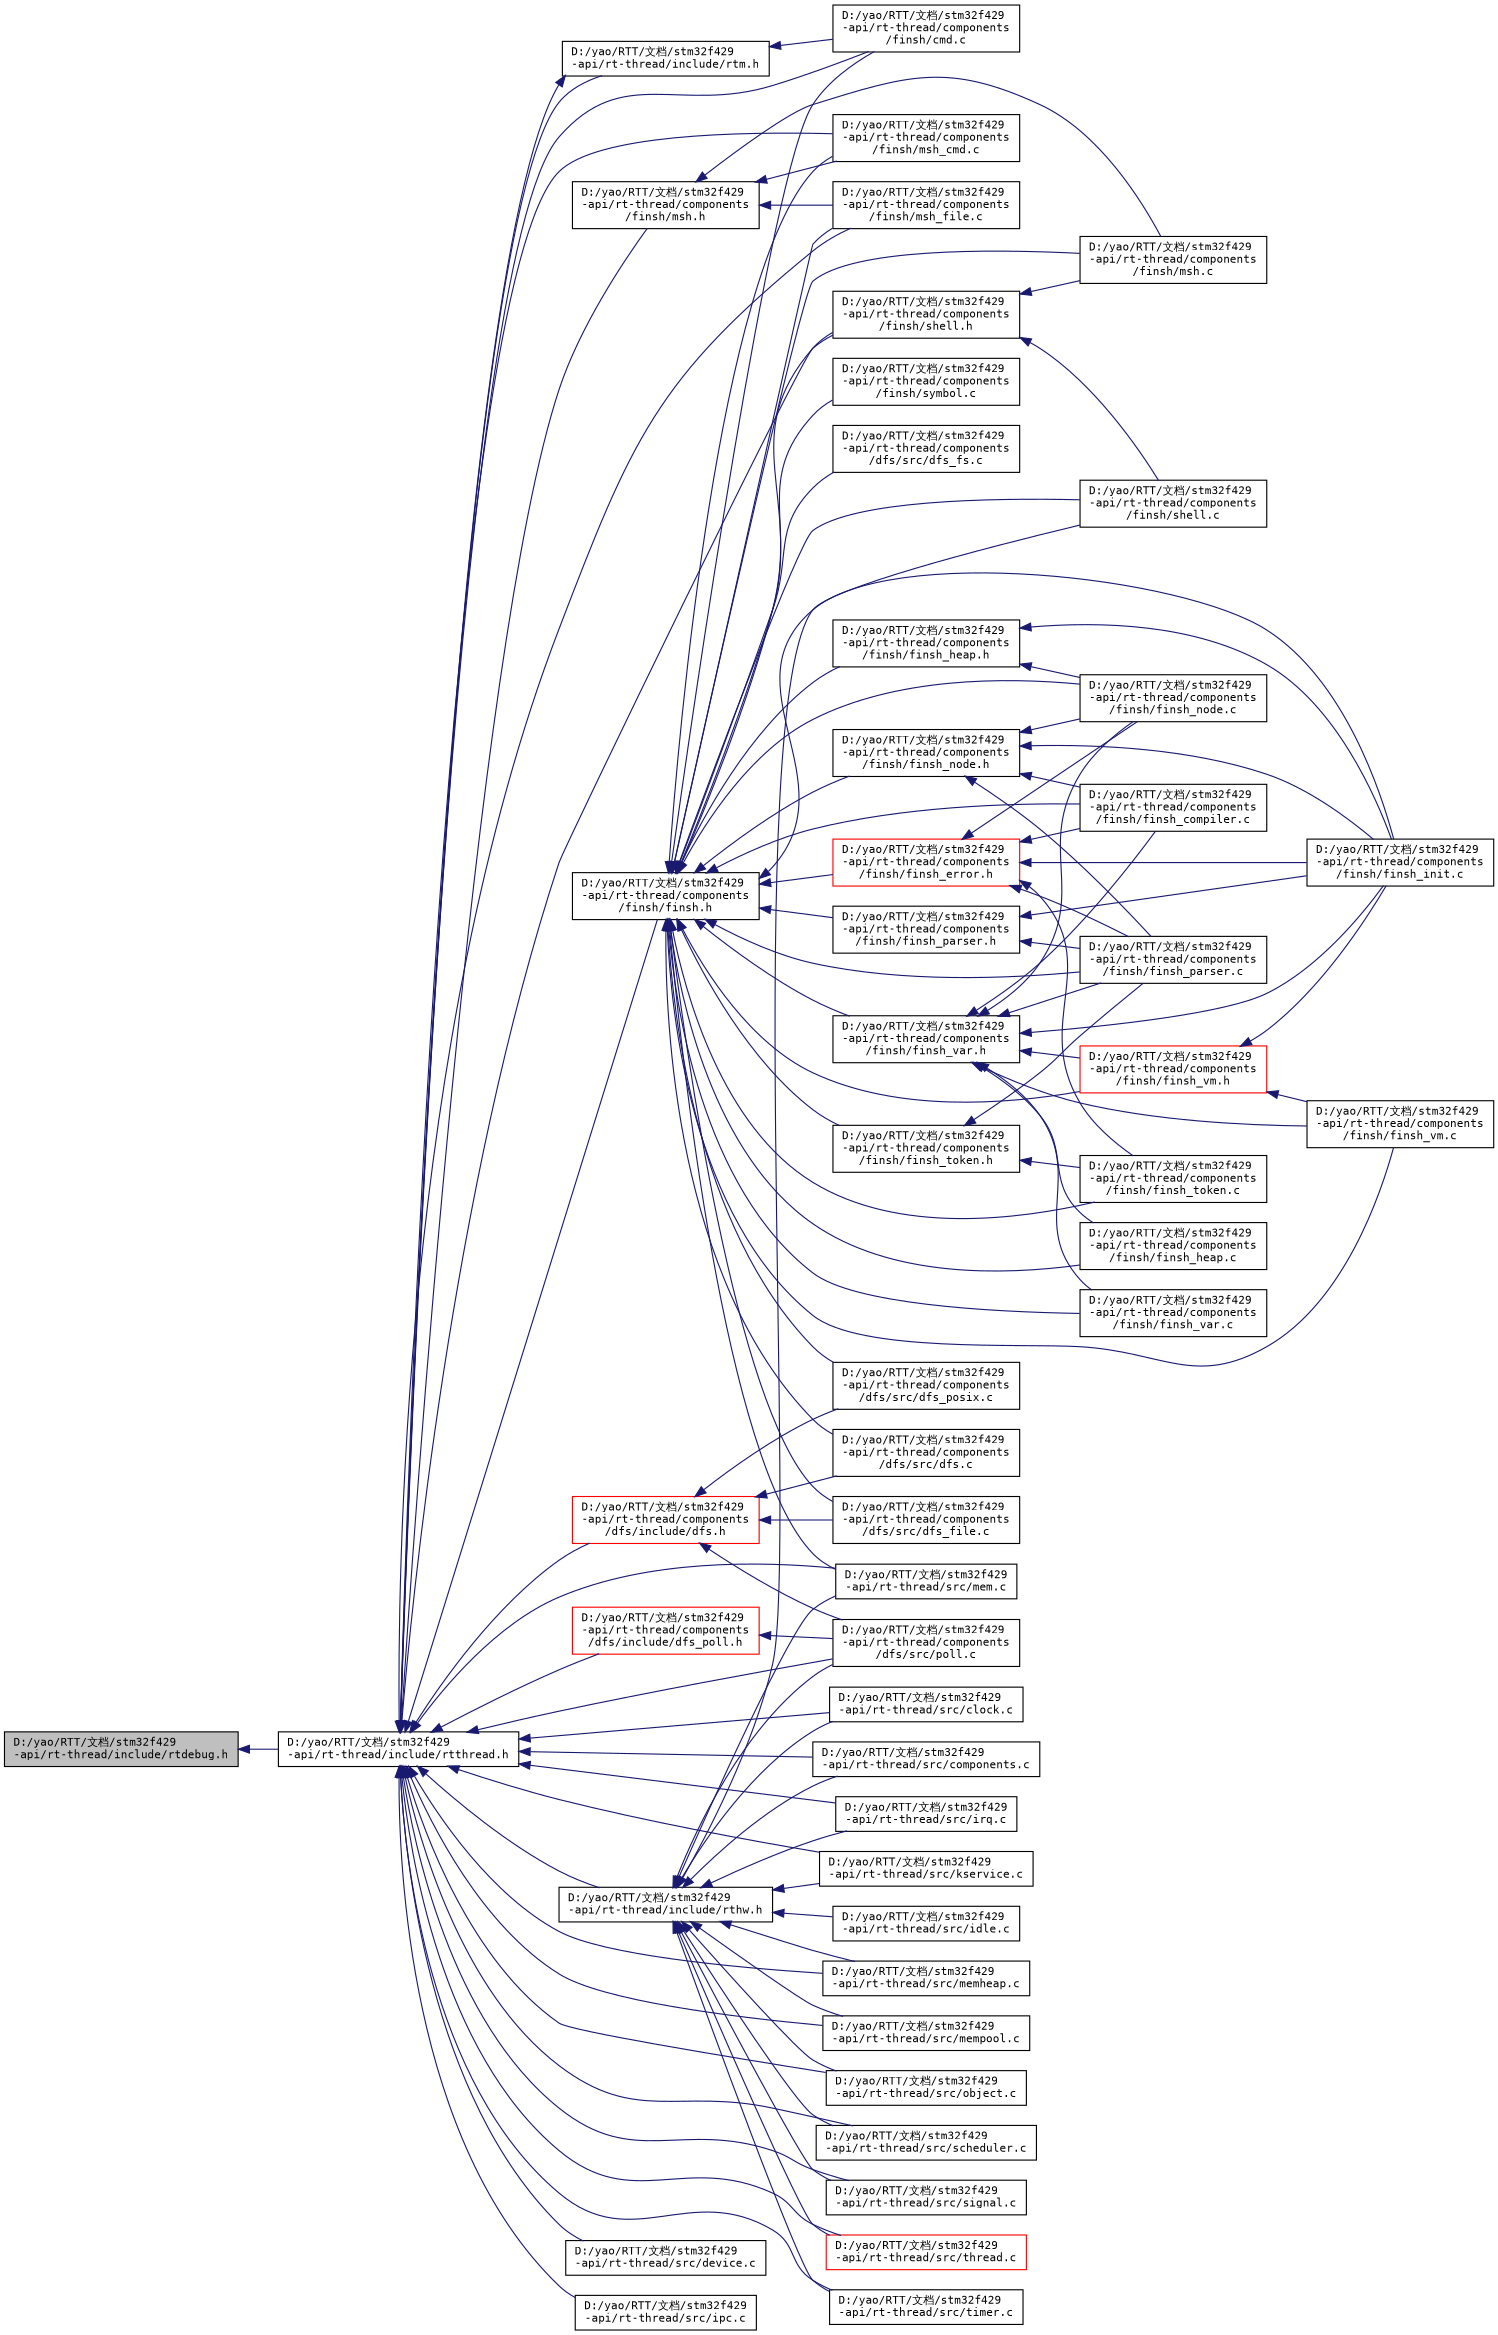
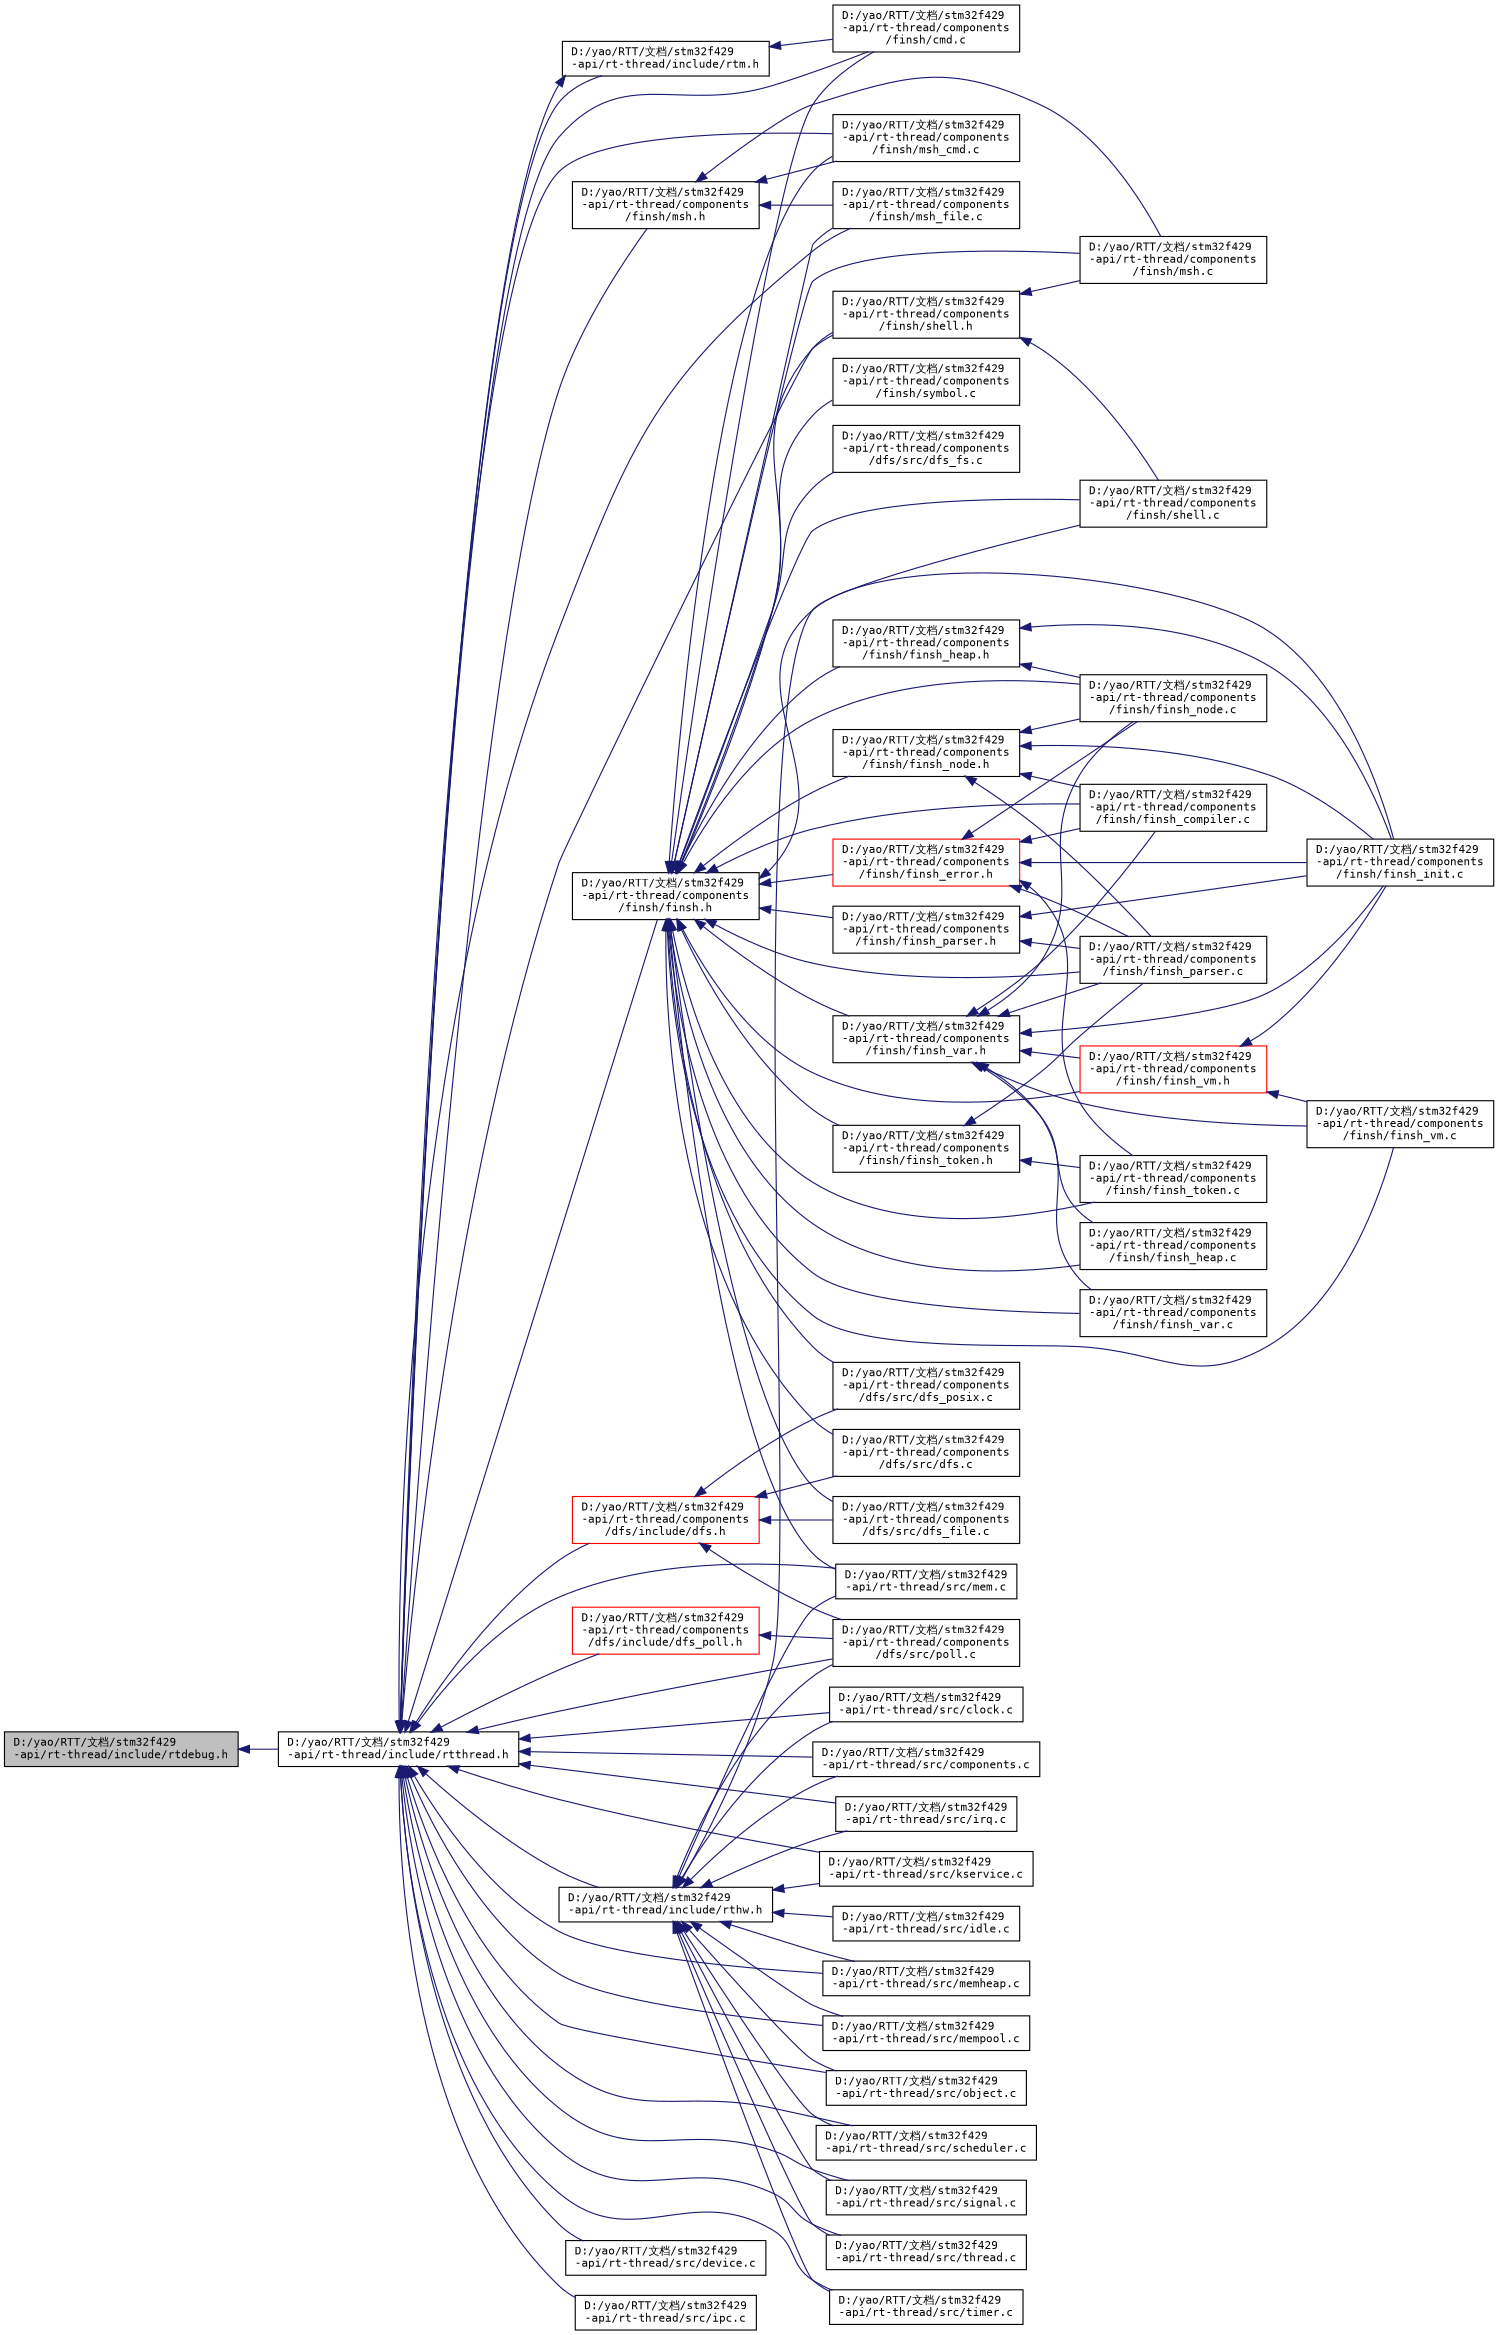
  digraph {
    fontname="DejaVu Sans Mono"
    rankdir=LR
    node [color=black fillcolor=white fontname="DejaVu Sans Mono" fontsize=10 shape=record style=filled]
    edge [color=midnightblue dir=back fontname="DejaVu Sans Mono" fontsize=10 labelfontname="FreeSans.ttf" labelfontsize=10 style=solid]
    n1 [fillcolor=grey75 fontcolor=black height=0.2 label="D:/yao/RTT/文档/stm32f429\l-api/rt-thread/include/rtdebug.h" width=0.4]
    n2 [height=0.2 label="D:/yao/RTT/文档/stm32f429\l-api/rt-thread/include/rtthread.h" width=0.4]
    n3 [height=0.2 label="D:/yao/RTT/文档/stm32f429\l-api/rt-thread/src/clock.c" width=0.4]
    n4 [height=0.2 label="D:/yao/RTT/文档/stm32f429\l-api/rt-thread/src/components.c" width=0.4]
    n5 [height=0.2 label="D:/yao/RTT/文档/stm32f429\l-api/rt-thread/src/device.c" width=0.4]
    n6 [height=0.2 label="D:/yao/RTT/文档/stm32f429\l-api/rt-thread/src/ipc.c" width=0.4]
    n7 [height=0.2 label="D:/yao/RTT/文档/stm32f429\l-api/rt-thread/src/irq.c" width=0.4]
    n8 [height=0.2 label="D:/yao/RTT/文档/stm32f429\l-api/rt-thread/src/kservice.c" width=0.4]
    n9 [height=0.2 label="D:/yao/RTT/文档/stm32f429\l-api/rt-thread/src/mem.c" width=0.4]
    n10 [height=0.2 label="D:/yao/RTT/文档/stm32f429\l-api/rt-thread/src/memheap.c" width=0.4]
    n11 [height=0.2 label="D:/yao/RTT/文档/stm32f429\l-api/rt-thread/src/mempool.c" width=0.4]
    n12 [height=0.2 label="D:/yao/RTT/文档/stm32f429\l-api/rt-thread/src/object.c" width=0.4]
    n13 [height=0.2 label="D:/yao/RTT/文档/stm32f429\l-api/rt-thread/src/scheduler.c" width=0.4]
    n14 [height=0.2 label="D:/yao/RTT/文档/stm32f429\l-api/rt-thread/src/signal.c" width=0.4]
-   n15 [color=red height=0.2 label="D:/yao/RTT/文档/stm32f429\l-api/rt-thread/src/thread.c" width=0.4]
+   n15 [height=0.2 label="D:/yao/RTT/文档/stm32f429\l-api/rt-thread/src/thread.c" width=0.4]
    n16 [height=0.2 label="D:/yao/RTT/文档/stm32f429\l-api/rt-thread/src/timer.c" width=0.4]
    n17 [height=0.2 label="D:/yao/RTT/文档/stm32f429\l-api/rt-thread/include/rthw.h" width=0.4]
    n18 [height=0.2 label="D:/yao/RTT/文档/stm32f429\l-api/rt-thread/components\l/dfs/src/poll.c" width=0.4]
    n19 [height=0.2 label="D:/yao/RTT/文档/stm32f429\l-api/rt-thread/include/rtm.h" width=0.4]
    n20 [height=0.2 label="D:/yao/RTT/文档/stm32f429\l-api/rt-thread/components\l/finsh/cmd.c" width=0.4]
    n21 [height=0.2 label="D:/yao/RTT/文档/stm32f429\l-api/rt-thread/components\l/finsh/finsh.h" width=0.4]
    n22 [height=0.2 label="D:/yao/RTT/文档/stm32f429\l-api/rt-thread/components\l/finsh/msh_cmd.c" width=0.4]
    n23 [height=0.2 label="D:/yao/RTT/文档/stm32f429\l-api/rt-thread/components\l/finsh/msh_file.c" width=0.4]
    n24 [height=0.2 label="D:/yao/RTT/文档/stm32f429\l-api/rt-thread/components\l/finsh/shell.h" width=0.4]
    n25 [height=0.2 label="D:/yao/RTT/文档/stm32f429\l-api/rt-thread/components\l/finsh/msh.h" width=0.4]
    n26 [color=red height=0.2 label="D:/yao/RTT/文档/stm32f429\l-api/rt-thread/components\l/dfs/include/dfs.h" width=0.4]
    n27 [color=red height=0.2 label="D:/yao/RTT/文档/stm32f429\l-api/rt-thread/components\l/dfs/include/dfs_poll.h" width=0.4]
    n28 [height=0.2 label="D:/yao/RTT/文档/stm32f429\l-api/rt-thread/src/idle.c" width=0.4]
    n29 [height=0.2 label="D:/yao/RTT/文档/stm32f429\l-api/rt-thread/components\l/finsh/shell.c" width=0.4]
    n30 [height=0.2 label="D:/yao/RTT/文档/stm32f429\l-api/rt-thread/components\l/finsh/finsh_compiler.c" width=0.4]
    n31 [height=0.2 label="D:/yao/RTT/文档/stm32f429\l-api/rt-thread/components\l/finsh/finsh_node.h" width=0.4]
    n32 [height=0.2 label="D:/yao/RTT/文档/stm32f429\l-api/rt-thread/components\l/finsh/finsh_init.c" width=0.4]
    n33 [height=0.2 label="D:/yao/RTT/文档/stm32f429\l-api/rt-thread/components\l/finsh/finsh_node.c" width=0.4]
    n34 [height=0.2 label="D:/yao/RTT/文档/stm32f429\l-api/rt-thread/components\l/finsh/finsh_parser.c" width=0.4]
    n35 [color=red height=0.2 label="D:/yao/RTT/文档/stm32f429\l-api/rt-thread/components\l/finsh/finsh_error.h" width=0.4]
    n36 [height=0.2 label="D:/yao/RTT/文档/stm32f429\l-api/rt-thread/components\l/finsh/finsh_token.c" width=0.4]
    n37 [height=0.2 label="D:/yao/RTT/文档/stm32f429\l-api/rt-thread/components\l/finsh/finsh_var.h" width=0.4]
    n38 [color=red height=0.2 label="D:/yao/RTT/文档/stm32f429\l-api/rt-thread/components\l/finsh/finsh_vm.h" width=0.4]
    n39 [height=0.2 label="D:/yao/RTT/文档/stm32f429\l-api/rt-thread/components\l/finsh/finsh_vm.c" width=0.4]
    n40 [height=0.2 label="D:/yao/RTT/文档/stm32f429\l-api/rt-thread/components\l/finsh/finsh_heap.c" width=0.4]
    n41 [height=0.2 label="D:/yao/RTT/文档/stm32f429\l-api/rt-thread/components\l/finsh/finsh_var.c" width=0.4]
    n42 [height=0.2 label="D:/yao/RTT/文档/stm32f429\l-api/rt-thread/components\l/finsh/finsh_heap.h" width=0.4]
    n43 [height=0.2 label="D:/yao/RTT/文档/stm32f429\l-api/rt-thread/components\l/finsh/finsh_parser.h" width=0.4]
    n44 [height=0.2 label="D:/yao/RTT/文档/stm32f429\l-api/rt-thread/components\l/finsh/finsh_token.h" width=0.4]
    n45 [height=0.2 label="D:/yao/RTT/文档/stm32f429\l-api/rt-thread/components\l/finsh/msh.c" width=0.4]
    n46 [height=0.2 label="D:/yao/RTT/文档/stm32f429\l-api/rt-thread/components\l/finsh/symbol.c" width=0.4]
    n47 [height=0.2 label="D:/yao/RTT/文档/stm32f429\l-api/rt-thread/components\l/dfs/src/dfs.c" width=0.4]
    n48 [height=0.2 label="D:/yao/RTT/文档/stm32f429\l-api/rt-thread/components\l/dfs/src/dfs_file.c" width=0.4]
    n49 [height=0.2 label="D:/yao/RTT/文档/stm32f429\l-api/rt-thread/components\l/dfs/src/dfs_fs.c" width=0.4]
    n50 [height=0.2 label="D:/yao/RTT/文档/stm32f429\l-api/rt-thread/components\l/dfs/src/dfs_posix.c" width=0.4]
    n1 -> n2
    n2 -> n3
    n2 -> n4
    n2 -> n5
    n2 -> n6
    n2 -> n7
    n2 -> n8
    n2 -> n9
    n2 -> n10
    n2 -> n11
    n2 -> n12
    n2 -> n13
    n2 -> n14
    n2 -> n15
    n2 -> n16
    n2 -> n17
    n2 -> n18
    n2 -> n19
    n2 -> n20
    n2 -> n21
    n2 -> n22
    n2 -> n23
    n2 -> n24
    n2 -> n25
    n2 -> n26
    n2 -> n27
    n17 -> n3
    n17 -> n4
    n17 -> n7
    n17 -> n8
    n17 -> n9
    n17 -> n10
    n17 -> n11
    n17 -> n12
    n17 -> n13
    n17 -> n14
    n17 -> n15
    n17 -> n16
    n17 -> n18
    n17 -> n28
    n17 -> n29
    n19 -> n2
    n19 -> n20
    n21 -> n9
    n21 -> n20
    n21 -> n22
    n21 -> n23
    n21 -> n24
    n21 -> n29
    n21 -> n30
    n21 -> n31
    n21 -> n32
    n21 -> n33
    n21 -> n34
    n21 -> n35
    n21 -> n36
    n21 -> n37
    n21 -> n38
    n21 -> n39
    n21 -> n40
    n21 -> n41
    n21 -> n42
    n21 -> n43
    n21 -> n44
    n21 -> n45
    n21 -> n46
    n21 -> n47
    n21 -> n48
    n21 -> n49
    n21 -> n50
    n24 -> n29
    n24 -> n45
    n25 -> n22
    n25 -> n23
    n25 -> n45
    n26 -> n18
    n26 -> n47
    n26 -> n48
    n26 -> n50
    n27 -> n18
    n31 -> n30
    n31 -> n32
    n31 -> n33
    n31 -> n34
    n35 -> n30
    n35 -> n32
    n35 -> n33
    n35 -> n34
    n35 -> n36
    n37 -> n30
    n37 -> n32
    n37 -> n33
    n37 -> n34
    n37 -> n38
    n37 -> n39
    n37 -> n40
    n37 -> n41
    n38 -> n32
    n38 -> n39
    n42 -> n32
    n42 -> n33
    n43 -> n32
    n43 -> n34
    n44 -> n34
    n44 -> n36
  }
